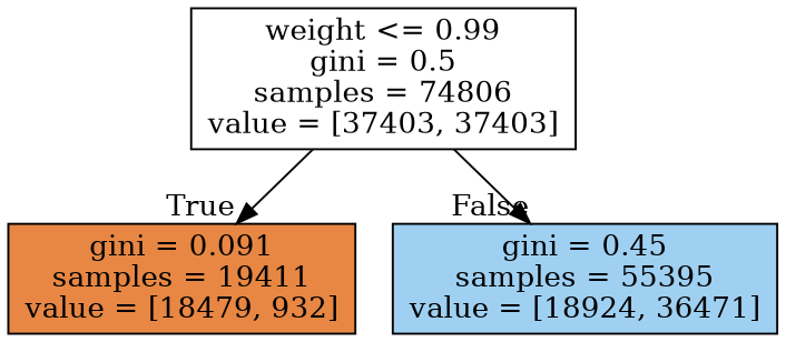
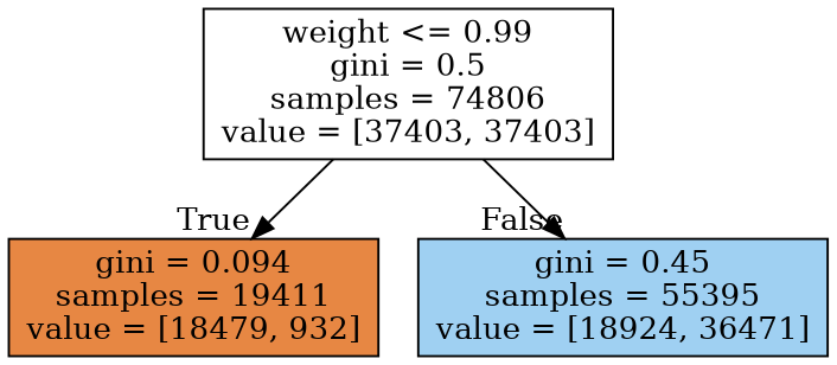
  digraph {
    node [color=black shape=box style=filled]
    edge [labeldistance=2.5]
    n1 [fillcolor="#e5813900" label="weight <= 0.99\ngini = 0.5\nsamples = 74806\nvalue = [37403, 37403]"]
-   n2 [fillcolor="#e58139f2" label="gini = 0.091\nsamples = 19411\nvalue = [18479, 932]"]
+   n2 [fillcolor="#e58139f2" label="gini = 0.094\nsamples = 19411\nvalue = [18479, 932]"]
    n3 [fillcolor="#399de57b" label="gini = 0.45\nsamples = 55395\nvalue = [18924, 36471]"]
    n1 -> n2 [headlabel=True labelangle=45]
    n1 -> n3 [headlabel=False labelangle=-45]
  }
